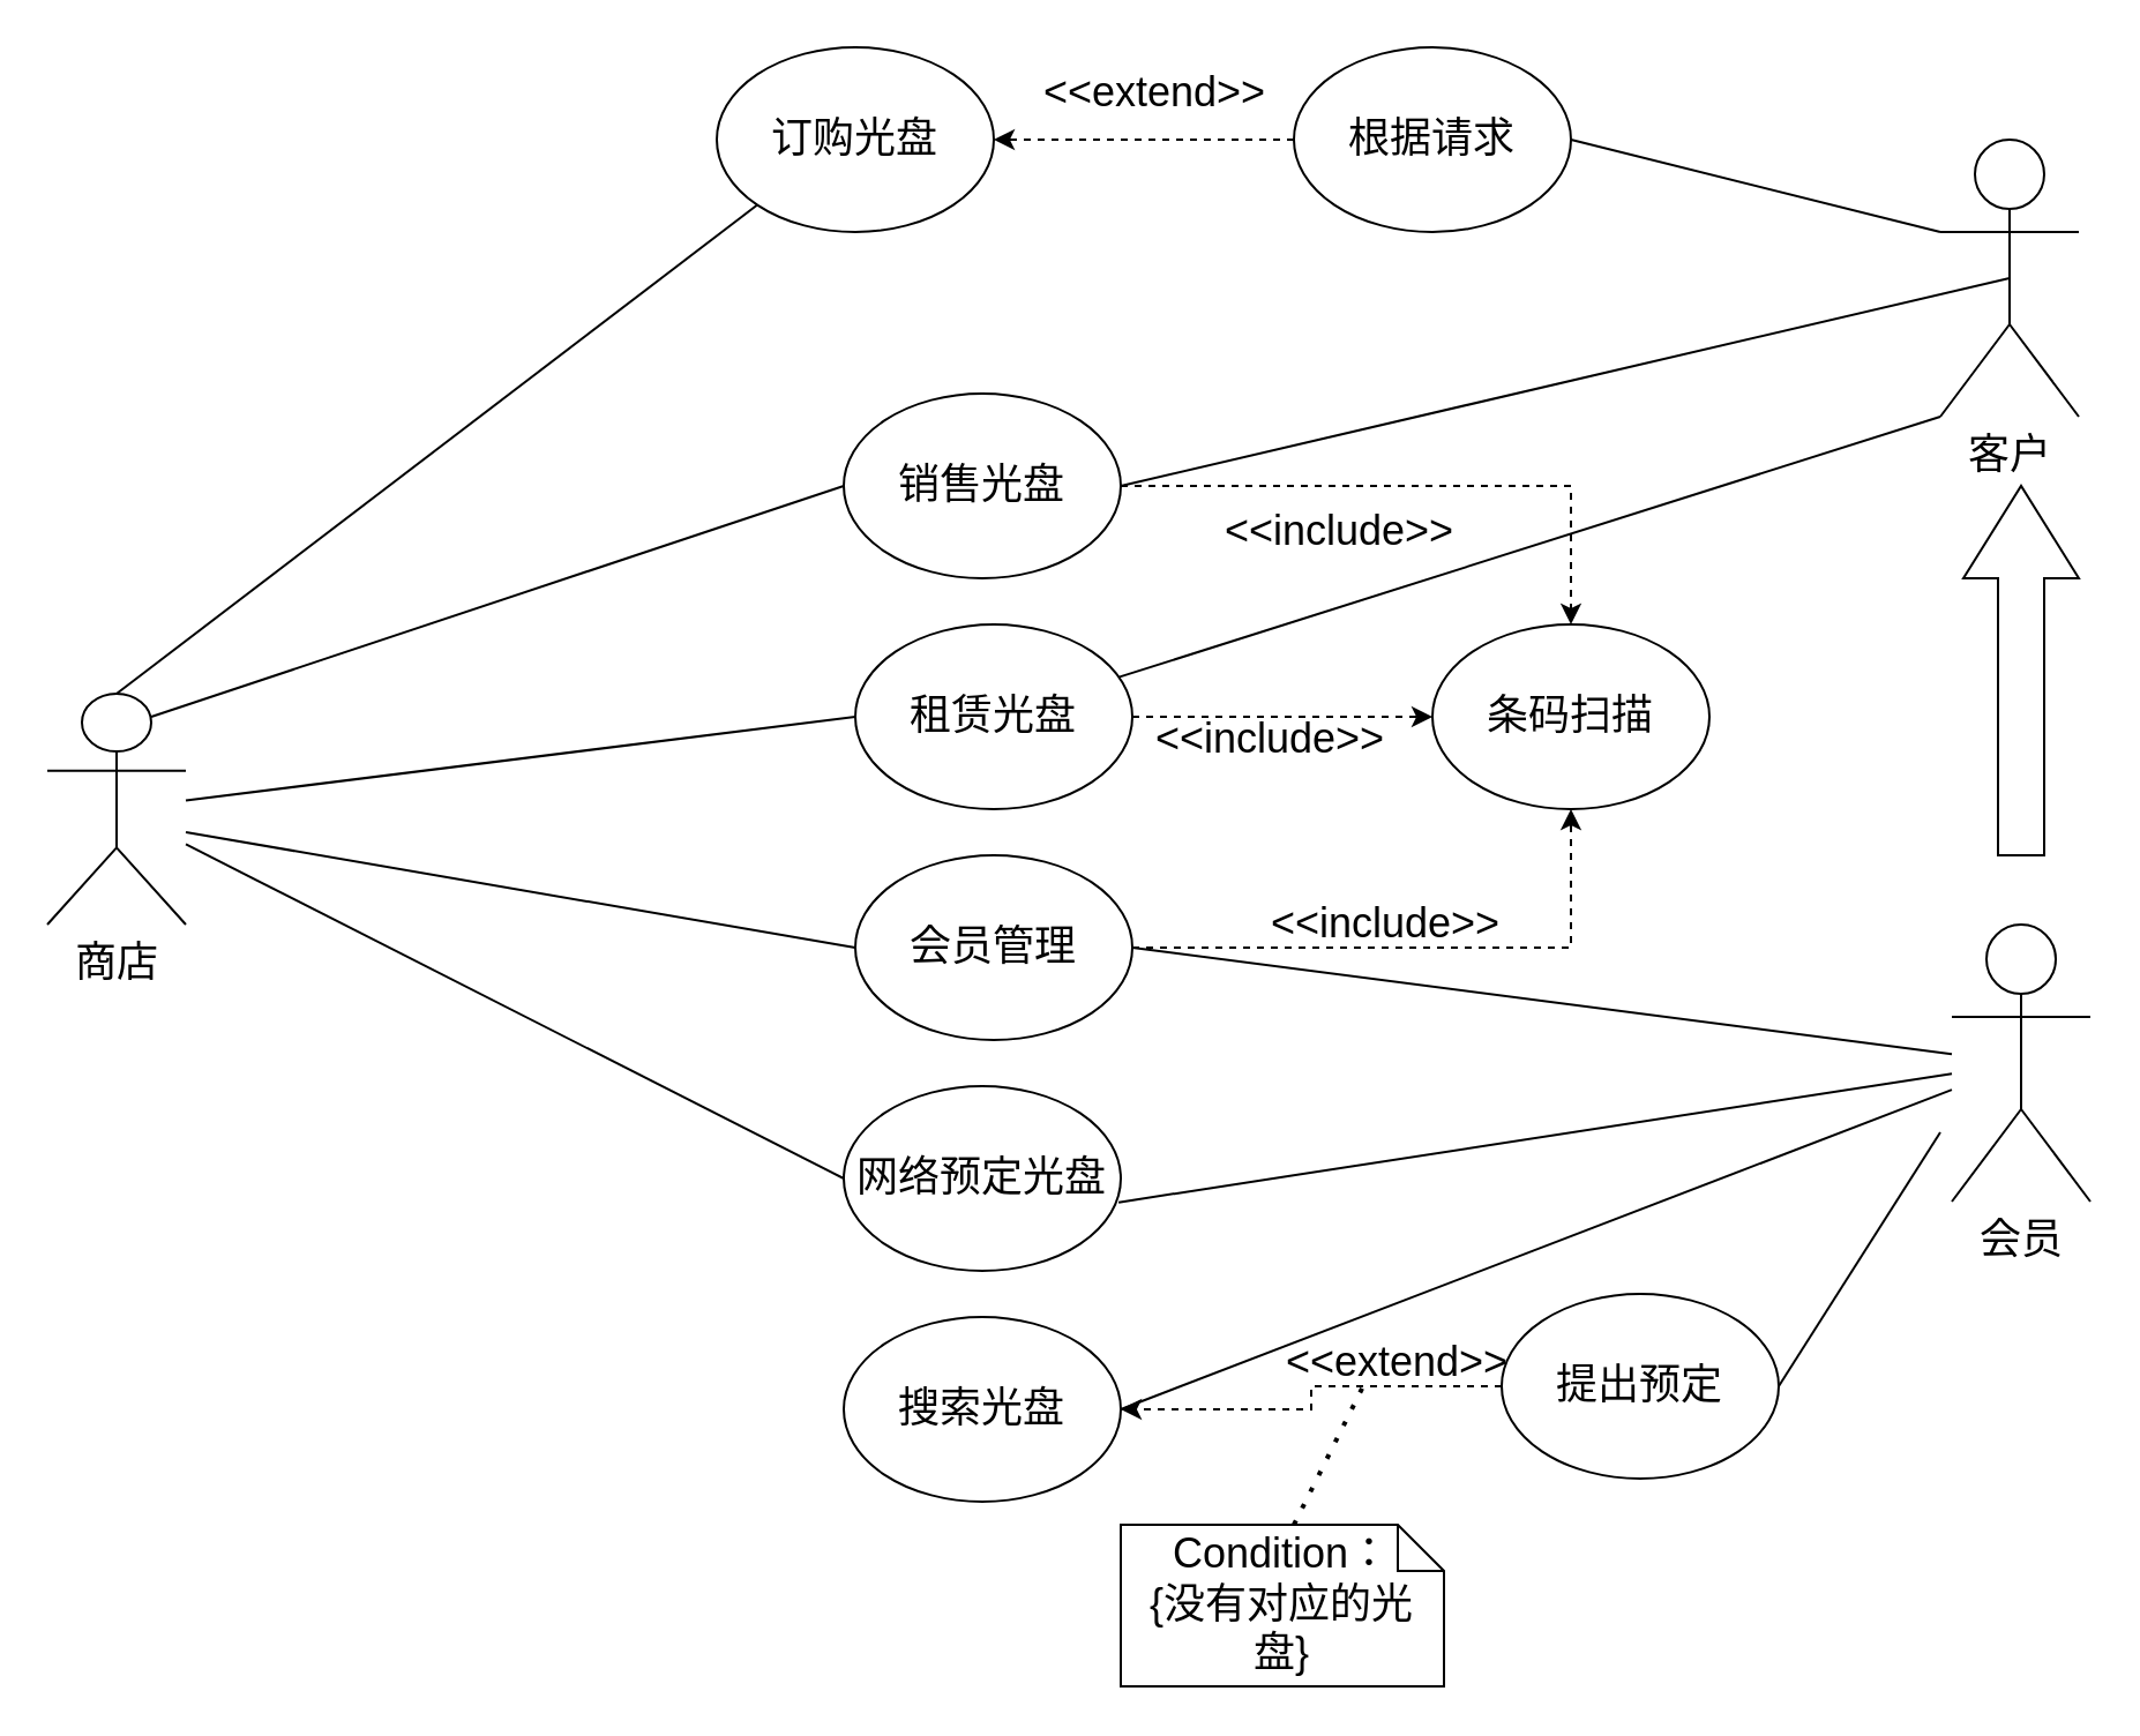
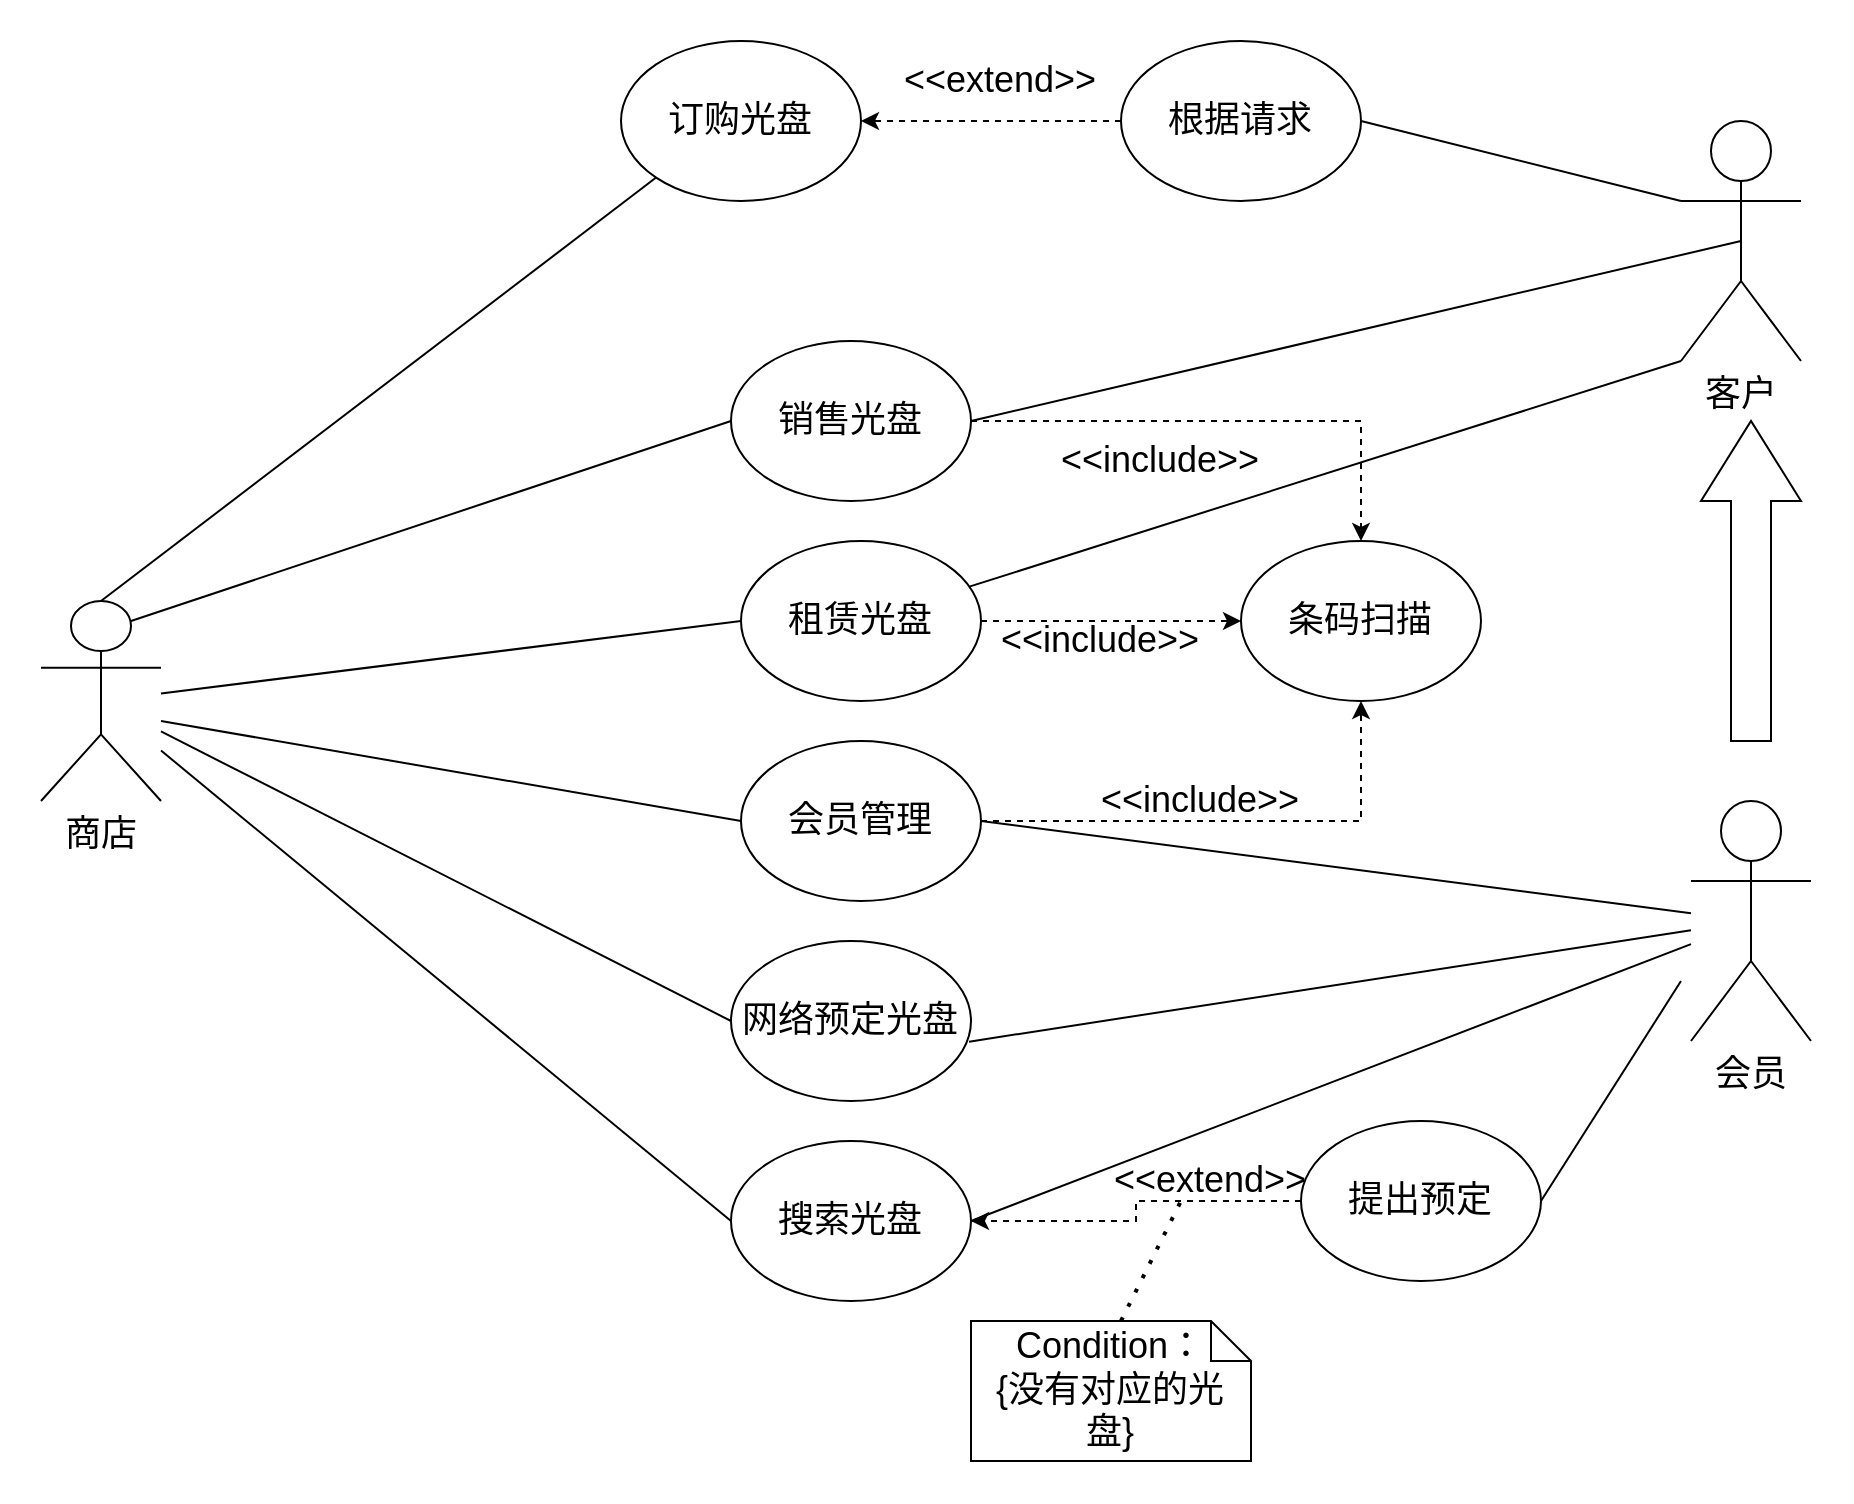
  <mxCell id="0" />
  <mxCell id="1" parent="0" />
  <mxCell id="2" value="&lt;font style=&quot;font-size: 18px&quot;&gt;商店&lt;/font&gt;" style="shape=umlActor;verticalLabelPosition=bottom;verticalAlign=top;html=1;outlineConnect=0;" vertex="1" parent="1"><mxGeometry x="20" y="300" width="60" height="100" as="geometry" /></mxCell>
  <mxCell id="3" value="&lt;font style=&quot;font-size: 18px&quot;&gt;客户&lt;/font&gt;" style="shape=umlActor;verticalLabelPosition=bottom;verticalAlign=top;html=1;outlineConnect=0;" vertex="1" parent="1"><mxGeometry x="840" y="60" width="60" height="120" as="geometry" /></mxCell>
  <mxCell id="4" value="&lt;font style=&quot;font-size: 18px&quot;&gt;会员&lt;/font&gt;" style="shape=umlActor;verticalLabelPosition=bottom;verticalAlign=top;html=1;outlineConnect=0;" vertex="1" parent="1"><mxGeometry x="845" y="400" width="60" height="120" as="geometry" /></mxCell>
  <mxCell id="5" value="" style="html=1;shadow=0;dashed=0;align=center;verticalAlign=middle;shape=mxgraph.arrows2.arrow;dy=0.6;dx=40;direction=north;notch=0;" vertex="1" parent="1"><mxGeometry x="850" y="210" width="50" height="160" as="geometry" /></mxCell>
  <mxCell id="6" value="&lt;font style=&quot;font-size: 18px;&quot;&gt;订购光盘&lt;/font&gt;" style="ellipse;whiteSpace=wrap;html=1;fontSize=18;" vertex="1" parent="1"><mxGeometry x="310" y="20" width="120" height="80" as="geometry" /></mxCell>
  <mxCell id="7" style="edgeStyle=orthogonalEdgeStyle;rounded=0;orthogonalLoop=1;jettySize=auto;html=1;entryX=1;entryY=0.5;entryDx=0;entryDy=0;fontSize=18;dashed=1;" edge="1" parent="1" source="8" target="6"><mxGeometry relative="1" as="geometry" /></mxCell>
  <mxCell id="8" value="根据请求" style="ellipse;whiteSpace=wrap;html=1;fontSize=18;" vertex="1" parent="1"><mxGeometry x="560" y="20" width="120" height="80" as="geometry" /></mxCell>
  <mxCell id="9" style="edgeStyle=orthogonalEdgeStyle;rounded=0;orthogonalLoop=1;jettySize=auto;html=1;fontSize=18;dashed=1;" edge="1" parent="1" source="10" target="32"><mxGeometry relative="1" as="geometry" /></mxCell>
  <mxCell id="10" value="销售光盘" style="ellipse;whiteSpace=wrap;html=1;fontSize=18;" vertex="1" parent="1"><mxGeometry x="365" y="170" width="120" height="80" as="geometry" /></mxCell>
  <mxCell id="11" style="edgeStyle=orthogonalEdgeStyle;rounded=0;orthogonalLoop=1;jettySize=auto;html=1;fontSize=18;dashed=1;" edge="1" parent="1" source="12" target="32"><mxGeometry relative="1" as="geometry" /></mxCell>
  <mxCell id="12" value="租赁光盘" style="ellipse;whiteSpace=wrap;html=1;fontSize=18;" vertex="1" parent="1"><mxGeometry x="370" y="270" width="120" height="80" as="geometry" /></mxCell>
  <mxCell id="13" value="网络预定光盘" style="ellipse;whiteSpace=wrap;html=1;fontSize=18;" vertex="1" parent="1"><mxGeometry x="365" y="470" width="120" height="80" as="geometry" /></mxCell>
  <mxCell id="14" value="搜索光盘" style="ellipse;whiteSpace=wrap;html=1;fontSize=18;" vertex="1" parent="1"><mxGeometry x="365" y="570" width="120" height="80" as="geometry" /></mxCell>
  <mxCell id="15" style="edgeStyle=orthogonalEdgeStyle;rounded=0;orthogonalLoop=1;jettySize=auto;html=1;fontSize=18;dashed=1;" edge="1" parent="1" source="16" target="14"><mxGeometry relative="1" as="geometry" /></mxCell>
  <mxCell id="16" value="提出预定" style="ellipse;whiteSpace=wrap;html=1;fontSize=18;" vertex="1" parent="1"><mxGeometry x="650" y="560" width="120" height="80" as="geometry" /></mxCell>
  <mxCell id="17" value="Condition：&lt;br style=&quot;font-size: 18px;&quot;&gt;{没有对应的光盘}" style="shape=note;size=20;whiteSpace=wrap;html=1;fontSize=18;" vertex="1" parent="1"><mxGeometry x="485" y="660" width="140" height="70" as="geometry" /></mxCell>
  <mxCell id="18" value="&lt;font style=&quot;font-size: 18px&quot;&gt;&amp;lt;&amp;lt;extend&amp;gt;&amp;gt;&lt;/font&gt;" style="text;html=1;strokeColor=none;fillColor=none;align=center;verticalAlign=middle;whiteSpace=wrap;rounded=0;fontSize=18;" vertex="1" parent="1"><mxGeometry x="480" y="30" width="40" height="20" as="geometry" /></mxCell>
  <mxCell id="19" value="" style="endArrow=none;html=1;fontSize=18;entryX=0;entryY=1;entryDx=0;entryDy=0;entryPerimeter=0;" edge="1" parent="1" source="12" target="3"><mxGeometry width="50" height="50" relative="1" as="geometry"><mxPoint x="580" y="310" as="sourcePoint" /><mxPoint x="630" y="260" as="targetPoint" /></mxGeometry></mxCell>
  <mxCell id="20" value="" style="endArrow=none;html=1;fontSize=18;exitX=1;exitY=0.5;exitDx=0;exitDy=0;entryX=0.5;entryY=0.5;entryDx=0;entryDy=0;entryPerimeter=0;" edge="1" parent="1" source="10" target="3"><mxGeometry width="50" height="50" relative="1" as="geometry"><mxPoint x="520" y="230" as="sourcePoint" /><mxPoint x="570" y="180" as="targetPoint" /></mxGeometry></mxCell>
  <mxCell id="21" value="" style="endArrow=none;html=1;fontSize=18;exitX=1;exitY=0.5;exitDx=0;exitDy=0;entryX=0;entryY=0.333;entryDx=0;entryDy=0;entryPerimeter=0;" edge="1" parent="1" source="8" target="3"><mxGeometry width="50" height="50" relative="1" as="geometry"><mxPoint x="750" y="80" as="sourcePoint" /><mxPoint x="800" y="30" as="targetPoint" /></mxGeometry></mxCell>
  <mxCell id="22" value="" style="endArrow=none;html=1;fontSize=18;entryX=0;entryY=0.5;entryDx=0;entryDy=0;" edge="1" parent="1" source="2" target="12"><mxGeometry width="50" height="50" relative="1" as="geometry"><mxPoint x="210" y="380" as="sourcePoint" /><mxPoint x="260" y="330" as="targetPoint" /></mxGeometry></mxCell>
  <mxCell id="23" value="" style="endArrow=none;html=1;fontSize=18;exitX=0.75;exitY=0.1;exitDx=0;exitDy=0;exitPerimeter=0;entryX=0;entryY=0.5;entryDx=0;entryDy=0;" edge="1" parent="1" source="2" target="10"><mxGeometry width="50" height="50" relative="1" as="geometry"><mxPoint x="260" y="290" as="sourcePoint" /><mxPoint x="310" y="240" as="targetPoint" /></mxGeometry></mxCell>
  <mxCell id="24" value="" style="endArrow=none;html=1;fontSize=18;exitX=0.5;exitY=0;exitDx=0;exitDy=0;exitPerimeter=0;entryX=0;entryY=1;entryDx=0;entryDy=0;" edge="1" parent="1" source="2" target="6"><mxGeometry width="50" height="50" relative="1" as="geometry"><mxPoint x="100" y="210" as="sourcePoint" /><mxPoint x="150" y="160" as="targetPoint" /></mxGeometry></mxCell>
  <mxCell id="25" value="" style="endArrow=none;html=1;fontSize=18;entryX=0;entryY=0.5;entryDx=0;entryDy=0;" edge="1" parent="1" source="2" target="13"><mxGeometry width="50" height="50" relative="1" as="geometry"><mxPoint x="240" y="490" as="sourcePoint" /><mxPoint x="290" y="440" as="targetPoint" /></mxGeometry></mxCell>
+ <mxCell id="26" value="" style="endArrow=none;html=1;fontSize=18;entryX=0;entryY=0.5;entryDx=0;entryDy=0;" edge="1" parent="1" source="2" target="14"><mxGeometry width="50" height="50" relative="1" as="geometry"><mxPoint x="220" y="600" as="sourcePoint" /><mxPoint x="270" y="550" as="targetPoint" /></mxGeometry></mxCell>
  <mxCell id="27" value="" style="endArrow=none;html=1;fontSize=18;exitX=1;exitY=0.5;exitDx=0;exitDy=0;" edge="1" parent="1" source="14" target="4"><mxGeometry width="50" height="50" relative="1" as="geometry"><mxPoint x="610" y="580" as="sourcePoint" /><mxPoint x="660" y="530" as="targetPoint" /></mxGeometry></mxCell>
  <mxCell id="28" value="" style="endArrow=none;html=1;fontSize=18;exitX=0.992;exitY=0.629;exitDx=0;exitDy=0;exitPerimeter=0;" edge="1" parent="1" source="13" target="4"><mxGeometry width="50" height="50" relative="1" as="geometry"><mxPoint x="680" y="460" as="sourcePoint" /><mxPoint x="730" y="410" as="targetPoint" /></mxGeometry></mxCell>
  <mxCell id="29" value="" style="endArrow=none;html=1;fontSize=18;exitX=1;exitY=0.5;exitDx=0;exitDy=0;" edge="1" parent="1" source="16"><mxGeometry width="50" height="50" relative="1" as="geometry"><mxPoint x="830" y="620" as="sourcePoint" /><mxPoint x="840" y="490" as="targetPoint" /></mxGeometry></mxCell>
  <mxCell id="30" value="" style="endArrow=none;dashed=1;html=1;dashPattern=1 3;strokeWidth=2;fontSize=18;" edge="1" parent="1"><mxGeometry width="50" height="50" relative="1" as="geometry"><mxPoint x="560" y="660" as="sourcePoint" /><mxPoint x="590" y="600" as="targetPoint" /></mxGeometry></mxCell>
  <mxCell id="31" value="&amp;lt;&amp;lt;extend&amp;gt;&amp;gt;" style="text;html=1;strokeColor=none;fillColor=none;align=center;verticalAlign=middle;whiteSpace=wrap;rounded=0;fontSize=18;" vertex="1" parent="1"><mxGeometry x="585" y="580" width="40" height="20" as="geometry" /></mxCell>
  <mxCell id="32" value="条码扫描" style="ellipse;whiteSpace=wrap;html=1;fontSize=18;" vertex="1" parent="1"><mxGeometry x="620" y="270" width="120" height="80" as="geometry" /></mxCell>
  <mxCell id="33" style="edgeStyle=orthogonalEdgeStyle;rounded=0;orthogonalLoop=1;jettySize=auto;html=1;fontSize=18;dashed=1;" edge="1" parent="1" source="34" target="32"><mxGeometry relative="1" as="geometry" /></mxCell>
  <mxCell id="34" value="会员管理" style="ellipse;whiteSpace=wrap;html=1;fontSize=18;" vertex="1" parent="1"><mxGeometry x="370" y="370" width="120" height="80" as="geometry" /></mxCell>
  <mxCell id="35" value="" style="endArrow=none;html=1;fontSize=18;exitX=1;exitY=0.5;exitDx=0;exitDy=0;" edge="1" parent="1" source="34" target="4"><mxGeometry width="50" height="50" relative="1" as="geometry"><mxPoint x="630" y="450" as="sourcePoint" /><mxPoint x="680" y="400" as="targetPoint" /></mxGeometry></mxCell>
  <mxCell id="36" value="" style="endArrow=none;html=1;fontSize=18;entryX=0;entryY=0.5;entryDx=0;entryDy=0;" edge="1" parent="1" target="34"><mxGeometry width="50" height="50" relative="1" as="geometry"><mxPoint x="80" y="360" as="sourcePoint" /><mxPoint x="320" y="380" as="targetPoint" /></mxGeometry></mxCell>
  <mxCell id="37" value="&amp;lt;&amp;lt;include&amp;gt;&amp;gt;" style="text;html=1;strokeColor=none;fillColor=none;align=center;verticalAlign=middle;whiteSpace=wrap;rounded=0;fontSize=18;" vertex="1" parent="1"><mxGeometry x="560" y="220" width="40" height="20" as="geometry" /></mxCell>
  <mxCell id="38" value="&amp;lt;&amp;lt;include&amp;gt;&amp;gt;" style="text;html=1;strokeColor=none;fillColor=none;align=center;verticalAlign=middle;whiteSpace=wrap;rounded=0;fontSize=18;" vertex="1" parent="1"><mxGeometry x="530" y="310" width="40" height="20" as="geometry" /></mxCell>
  <mxCell id="39" value="&amp;lt;&amp;lt;include&amp;gt;&amp;gt;" style="text;html=1;strokeColor=none;fillColor=none;align=center;verticalAlign=middle;whiteSpace=wrap;rounded=0;fontSize=18;" vertex="1" parent="1"><mxGeometry x="580" y="390" width="40" height="20" as="geometry" /></mxCell>
